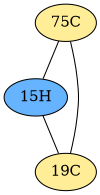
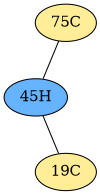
  graph {
    node [fillcolor="#FFED97" style=radial]
    edge [penwidth=1]
    n1 [label="75C"]
-   "15H" [fillcolor="#66B3FF"]
+   "15H" [fillcolor="#66B3FF" label="45H"]
    "19C"
    n1 -- "15H"
-   n1 -- "19C"
    "15H" -- "19C"
  }
